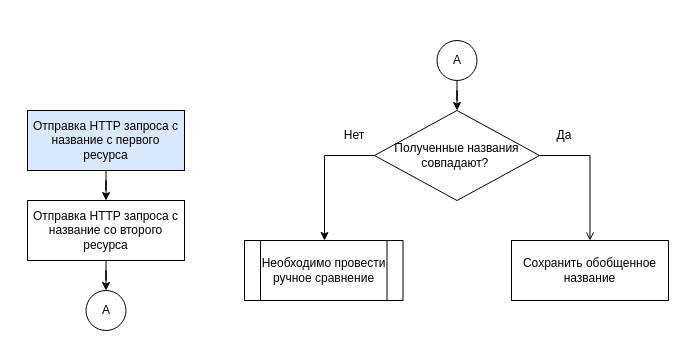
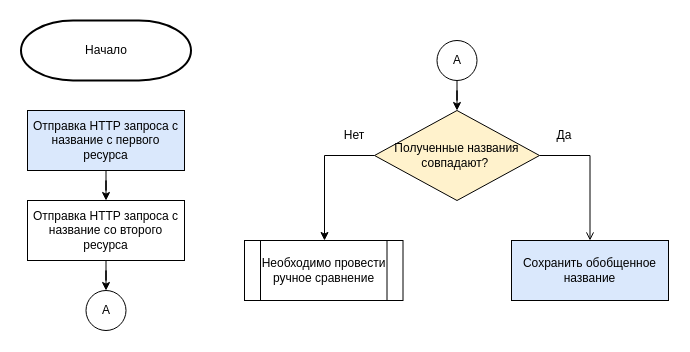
  <mxCell id="0" />
  <mxCell id="1" parent="0" />
+ <mxCell id="2" value="Начало" style="strokeWidth=2;html=1;shape=mxgraph.flowchart.terminator;whiteSpace=wrap;" vertex="1" parent="1"><mxGeometry x="20.5" y="20" width="170" height="60" as="geometry" /></mxCell>
  <mxCell id="3" style="edgeStyle=orthogonalEdgeStyle;rounded=0;orthogonalLoop=1;jettySize=auto;html=1;entryX=0.5;entryY=0;entryDx=0;entryDy=0;" edge="1" parent="1" source="4" target="6"><mxGeometry relative="1" as="geometry" /></mxCell>
  <mxCell id="4" value="Отправка HTTP запроса с название с первого ресурса" style="rounded=0;whiteSpace=wrap;html=1;fillColor=#dae8fc;" vertex="1" parent="1"><mxGeometry x="27" y="110" width="157" height="60" as="geometry" /></mxCell>
  <mxCell id="5" style="edgeStyle=orthogonalEdgeStyle;rounded=0;orthogonalLoop=1;jettySize=auto;html=1;entryX=0.5;entryY=0;entryDx=0;entryDy=0;" edge="1" parent="1" source="6" target="11"><mxGeometry relative="1" as="geometry" /></mxCell>
  <mxCell id="6" value="Отправка HTTP запроса с название со второго ресурса" style="rounded=0;whiteSpace=wrap;html=1;" vertex="1" parent="1"><mxGeometry x="27" y="200" width="157" height="60" as="geometry" /></mxCell>
  <mxCell id="7" style="edgeStyle=orthogonalEdgeStyle;rounded=0;orthogonalLoop=1;jettySize=auto;html=1;entryX=0.5;entryY=0;entryDx=0;entryDy=0;" edge="1" parent="1" source="9"><mxGeometry relative="1" as="geometry"><mxPoint x="324" y="240" as="targetPoint" /><Array as="points"><mxPoint x="324" y="155" /></Array></mxGeometry></mxCell>
  <mxCell id="8" style="edgeStyle=orthogonalEdgeStyle;rounded=0;orthogonalLoop=1;jettySize=auto;html=1;exitX=1;exitY=0.5;exitDx=0;exitDy=0;entryX=0.5;entryY=0;entryDx=0;entryDy=0;endArrow=open;" edge="1" parent="1" source="9" target="10"><mxGeometry relative="1" as="geometry" /></mxCell>
- <mxCell id="9" value="Полученные названия совпадают?&amp;nbsp;" style="rhombus;whiteSpace=wrap;html=1;" vertex="1" parent="1"><mxGeometry x="374" y="110" width="165" height="90" as="geometry" /></mxCell>
- <mxCell id="10" value="Сохранить обобщенное название" style="rounded=0;whiteSpace=wrap;html=1;" vertex="1" parent="1"><mxGeometry x="511" y="240" width="157" height="60" as="geometry" /></mxCell>
+ <mxCell id="9" value="Полученные названия совпадают?&amp;nbsp;" style="rhombus;whiteSpace=wrap;html=1;fillColor=#fff2cc;" vertex="1" parent="1"><mxGeometry x="374" y="110" width="165" height="90" as="geometry" /></mxCell>
+ <mxCell id="10" value="Сохранить обобщенное название" style="rounded=0;whiteSpace=wrap;html=1;fillColor=#dae8fc;" vertex="1" parent="1"><mxGeometry x="511" y="240" width="157" height="60" as="geometry" /></mxCell>
  <mxCell id="11" value="А" style="ellipse;whiteSpace=wrap;html=1;aspect=fixed;" vertex="1" parent="1"><mxGeometry x="85.5" y="290" width="40" height="40" as="geometry" /></mxCell>
  <mxCell id="12" style="edgeStyle=orthogonalEdgeStyle;rounded=0;orthogonalLoop=1;jettySize=auto;html=1;entryX=0.5;entryY=0;entryDx=0;entryDy=0;" edge="1" parent="1" source="13" target="9"><mxGeometry relative="1" as="geometry" /></mxCell>
  <mxCell id="13" value="А" style="ellipse;whiteSpace=wrap;html=1;aspect=fixed;" vertex="1" parent="1"><mxGeometry x="436.5" y="40" width="40" height="40" as="geometry" /></mxCell>
  <mxCell id="14" value="Да" style="text;html=1;strokeColor=none;fillColor=none;align=center;verticalAlign=middle;whiteSpace=wrap;rounded=0;" vertex="1" parent="1"><mxGeometry x="534" y="120" width="60" height="30" as="geometry" /></mxCell>
  <mxCell id="15" value="Нет" style="text;html=1;strokeColor=none;fillColor=none;align=center;verticalAlign=middle;whiteSpace=wrap;rounded=0;" vertex="1" parent="1"><mxGeometry x="324" y="120" width="60" height="30" as="geometry" /></mxCell>
  <mxCell id="16" value="&lt;span style=&quot;&quot;&gt;Необходимо провести&lt;/span&gt;&lt;br style=&quot;&quot;&gt;&lt;span style=&quot;&quot;&gt;ручное сравнение&lt;/span&gt;" style="shape=process;whiteSpace=wrap;html=1;backgroundOutline=1;" vertex="1" parent="1"><mxGeometry x="244" y="240" width="158.5" height="60" as="geometry" /></mxCell>
